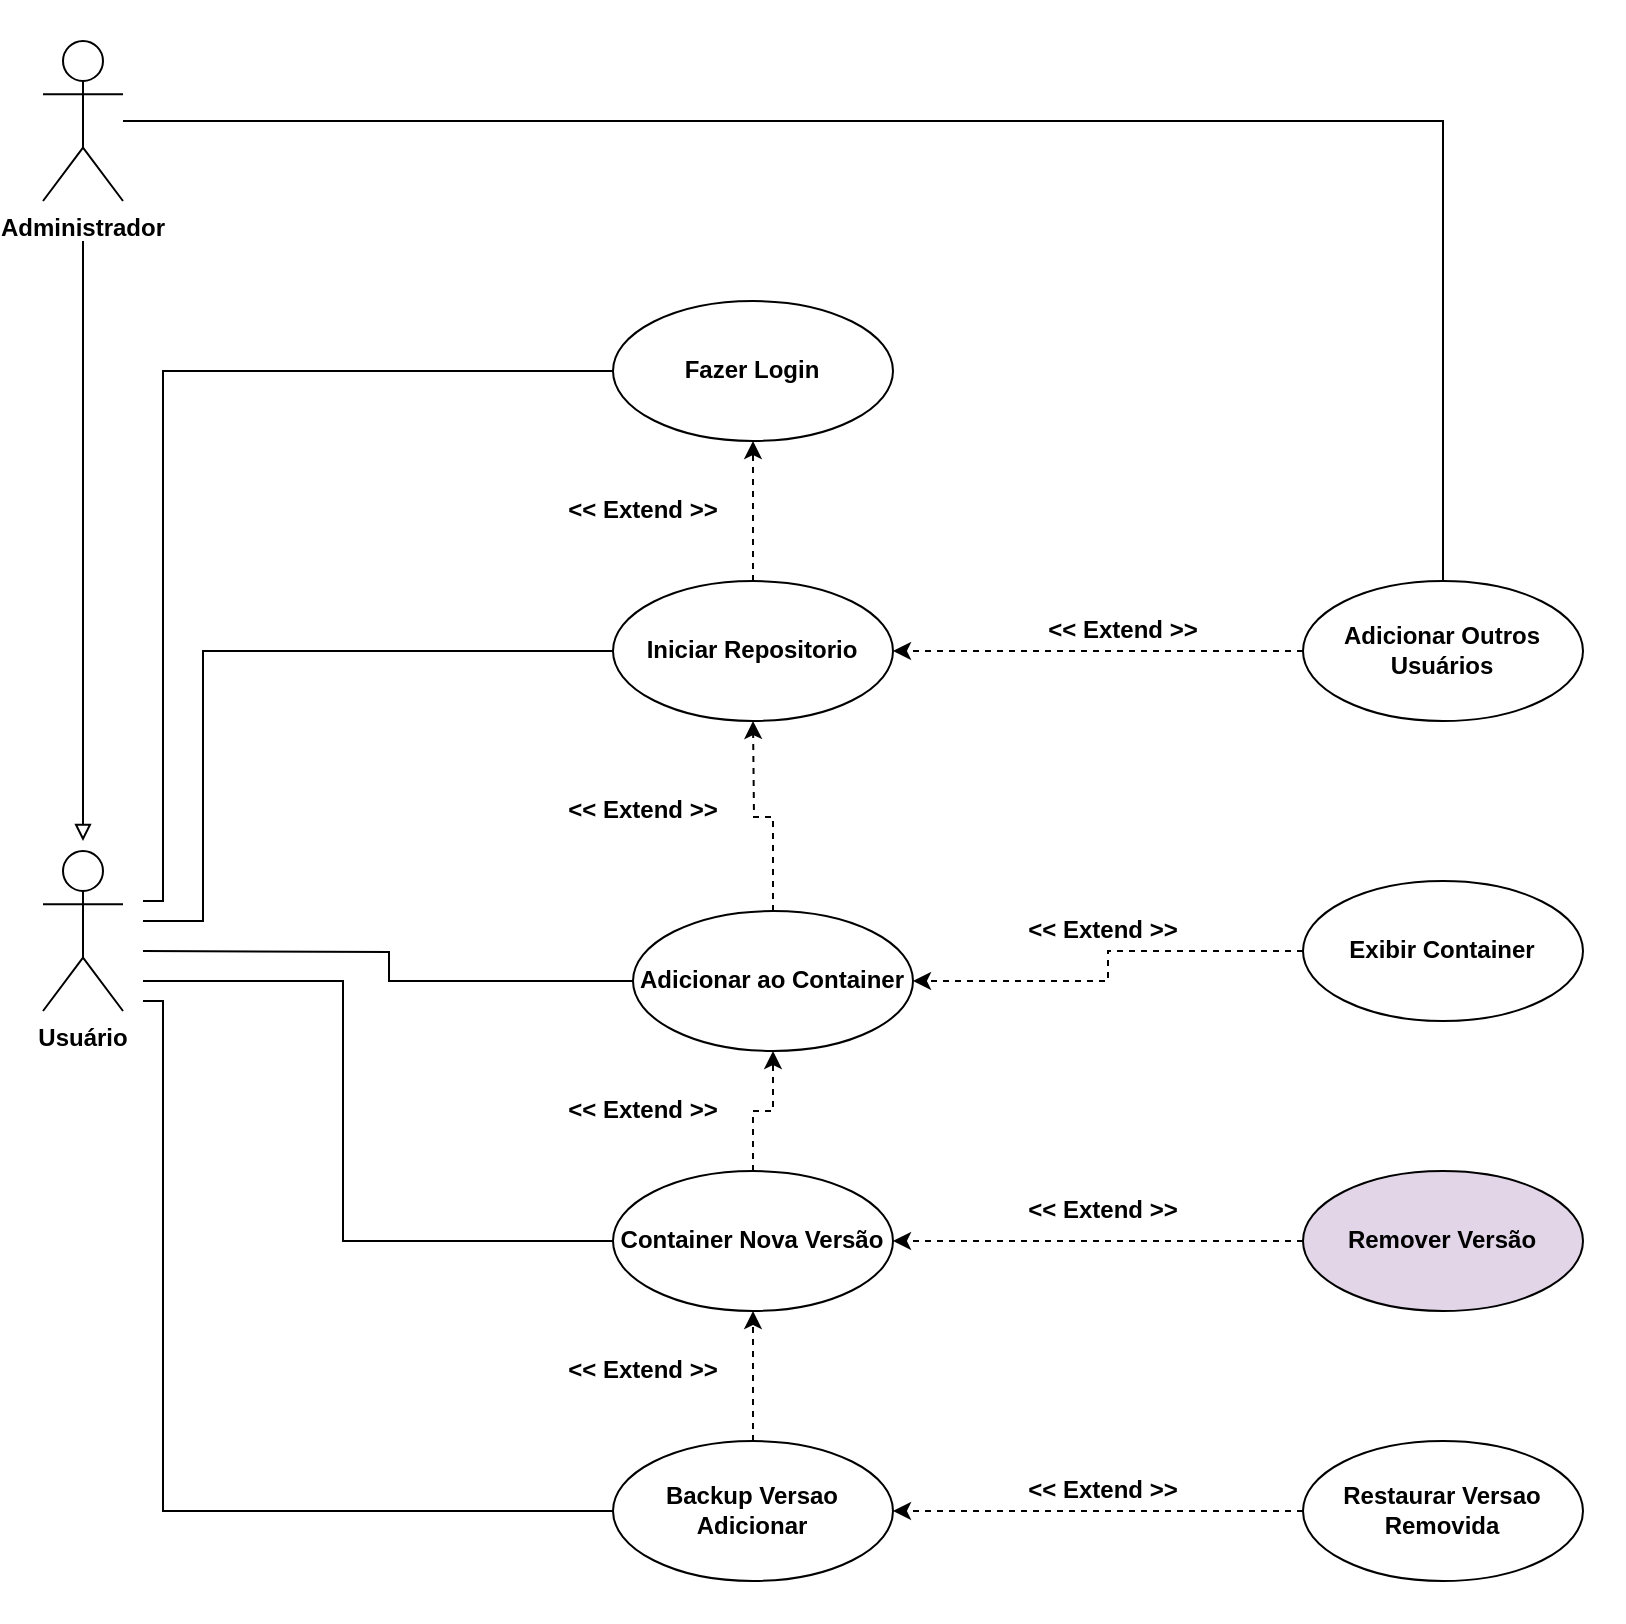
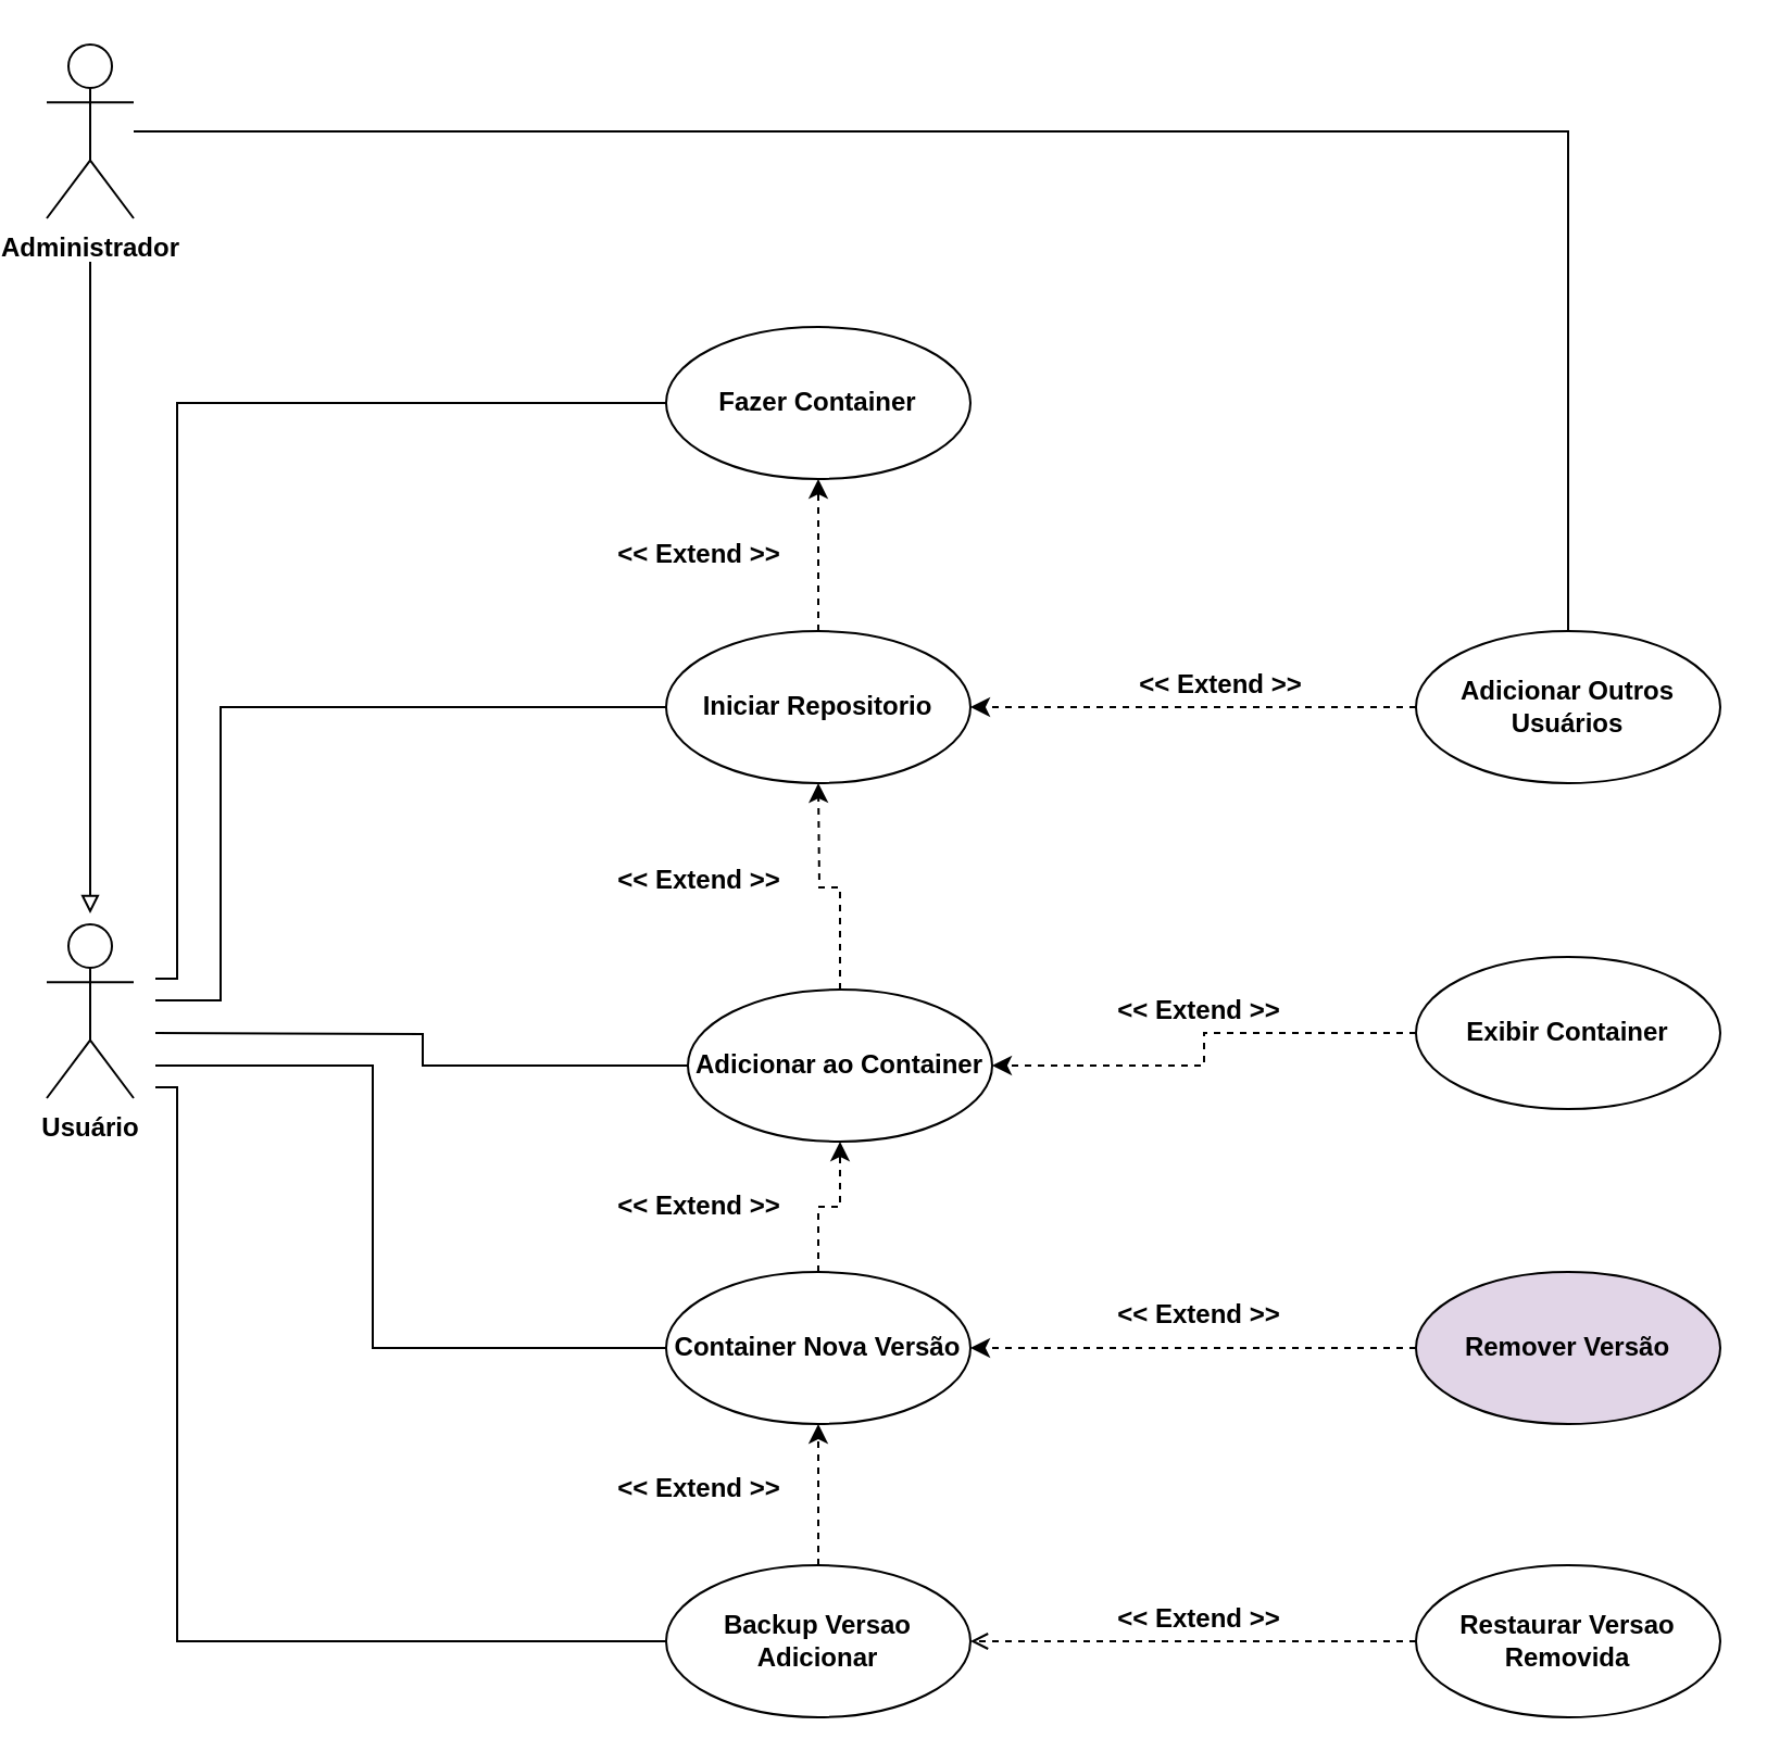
  <mxCell id="0" />
  <mxCell id="1" parent="0" />
  <mxCell id="2" style="edgeStyle=orthogonalEdgeStyle;rounded=0;orthogonalLoop=1;jettySize=auto;html=1;entryX=0;entryY=0.5;entryDx=0;entryDy=0;endArrow=none;endFill=0;" parent="1" target="8" edge="1"><mxGeometry relative="1" as="geometry"><mxPoint x="70" y="475" as="sourcePoint" /></mxGeometry></mxCell>
  <mxCell id="3" style="edgeStyle=orthogonalEdgeStyle;rounded=0;orthogonalLoop=1;jettySize=auto;html=1;entryX=0;entryY=0.5;entryDx=0;entryDy=0;endArrow=none;endFill=0;" parent="1" target="16" edge="1"><mxGeometry relative="1" as="geometry"><Array as="points"><mxPoint x="170" y="490" /><mxPoint x="170" y="620" /></Array><mxPoint x="70" y="490" as="sourcePoint" /></mxGeometry></mxCell>
  <mxCell id="4" style="edgeStyle=orthogonalEdgeStyle;rounded=0;orthogonalLoop=1;jettySize=auto;html=1;entryX=0;entryY=0.5;entryDx=0;entryDy=0;endArrow=none;endFill=0;" parent="1" target="10" edge="1"><mxGeometry relative="1" as="geometry"><Array as="points"><mxPoint x="70" y="460" /><mxPoint x="100" y="460" /><mxPoint x="100" y="325" /></Array><mxPoint x="70" y="460" as="sourcePoint" /></mxGeometry></mxCell>
  <mxCell id="5" style="edgeStyle=orthogonalEdgeStyle;rounded=0;orthogonalLoop=1;jettySize=auto;html=1;entryX=0;entryY=0.5;entryDx=0;entryDy=0;endArrow=none;endFill=0;" parent="1" target="25" edge="1"><mxGeometry relative="1" as="geometry"><Array as="points"><mxPoint x="80" y="755" /></Array><mxPoint x="70" y="500" as="sourcePoint" /></mxGeometry></mxCell>
  <mxCell id="6" value="&lt;b&gt;Usuário&lt;/b&gt;" style="shape=umlActor;verticalLabelPosition=bottom;verticalAlign=top;html=1;outlineConnect=0;" parent="1" vertex="1"><mxGeometry x="20" y="425" width="40" height="80" as="geometry" /></mxCell>
  <mxCell id="7" style="edgeStyle=orthogonalEdgeStyle;rounded=0;orthogonalLoop=1;jettySize=auto;html=1;exitX=0.5;exitY=0;exitDx=0;exitDy=0;entryX=0.5;entryY=1;entryDx=0;entryDy=0;dashed=1;" parent="1" source="8" edge="1"><mxGeometry relative="1" as="geometry"><mxPoint x="375" y="360" as="targetPoint" /></mxGeometry></mxCell>
  <mxCell id="8" value="&lt;b&gt;Adicionar ao Container&lt;/b&gt;" style="ellipse;whiteSpace=wrap;html=1;" parent="1" vertex="1"><mxGeometry x="315" y="455" width="140" height="70" as="geometry" /></mxCell>
  <mxCell id="9" style="edgeStyle=orthogonalEdgeStyle;rounded=0;orthogonalLoop=1;jettySize=auto;html=1;exitX=0.5;exitY=0;exitDx=0;exitDy=0;entryX=0.5;entryY=1;entryDx=0;entryDy=0;dashed=1;" parent="1" source="10" target="12" edge="1"><mxGeometry relative="1" as="geometry" /></mxCell>
  <mxCell id="10" value="&lt;b&gt;Iniciar Repositorio&lt;/b&gt;" style="ellipse;whiteSpace=wrap;html=1;" parent="1" vertex="1"><mxGeometry x="305" y="290" width="140" height="70" as="geometry" /></mxCell>
  <mxCell id="11" style="edgeStyle=orthogonalEdgeStyle;rounded=0;orthogonalLoop=1;jettySize=auto;html=1;exitX=0;exitY=0.5;exitDx=0;exitDy=0;endArrow=none;endFill=0;" parent="1" source="12" edge="1"><mxGeometry relative="1" as="geometry"><mxPoint x="70" y="450" as="targetPoint" /><Array as="points"><mxPoint x="80" y="185" /><mxPoint x="80" y="450" /><mxPoint x="70" y="450" /></Array></mxGeometry></mxCell>
- <mxCell id="12" value="&lt;b&gt;Fazer Login&lt;/b&gt;" style="ellipse;whiteSpace=wrap;html=1;" parent="1" vertex="1"><mxGeometry x="305" y="150" width="140" height="70" as="geometry" /></mxCell>
+ <mxCell id="12" value="&lt;b&gt;Fazer Container&lt;/b&gt;" style="ellipse;whiteSpace=wrap;html=1;" parent="1" vertex="1"><mxGeometry x="305" y="150" width="140" height="70" as="geometry" /></mxCell>
  <mxCell id="13" value="&lt;b&gt;&amp;lt;&amp;lt; Extend &amp;gt;&amp;gt;&lt;/b&gt;" style="text;html=1;align=center;verticalAlign=middle;resizable=0;points=[];autosize=1;strokeColor=none;fillColor=none;" parent="1" vertex="1"><mxGeometry x="270" y="240" width="100" height="30" as="geometry" /></mxCell>
  <mxCell id="14" value="&lt;b&gt;&amp;lt;&amp;lt; Extend &amp;gt;&amp;gt;&lt;/b&gt;" style="text;html=1;align=center;verticalAlign=middle;resizable=0;points=[];autosize=1;strokeColor=none;fillColor=none;" parent="1" vertex="1"><mxGeometry x="270" y="390" width="100" height="30" as="geometry" /></mxCell>
  <mxCell id="15" style="edgeStyle=orthogonalEdgeStyle;rounded=0;orthogonalLoop=1;jettySize=auto;html=1;exitX=0.5;exitY=0;exitDx=0;exitDy=0;entryX=0.5;entryY=1;entryDx=0;entryDy=0;dashed=1;" parent="1" source="16" target="8" edge="1"><mxGeometry relative="1" as="geometry" /></mxCell>
  <mxCell id="16" value="&lt;b&gt;Container Nova Versão&lt;/b&gt;" style="ellipse;whiteSpace=wrap;html=1;" parent="1" vertex="1"><mxGeometry x="305" y="585" width="140" height="70" as="geometry" /></mxCell>
  <mxCell id="17" value="&lt;b&gt;&amp;lt;&amp;lt; Extend &amp;gt;&amp;gt;&lt;/b&gt;" style="text;html=1;align=center;verticalAlign=middle;resizable=0;points=[];autosize=1;strokeColor=none;fillColor=none;" parent="1" vertex="1"><mxGeometry x="270" y="540" width="100" height="30" as="geometry" /></mxCell>
  <mxCell id="18" style="edgeStyle=orthogonalEdgeStyle;rounded=0;orthogonalLoop=1;jettySize=auto;html=1;exitX=0;exitY=0.5;exitDx=0;exitDy=0;dashed=1;" parent="1" source="19" target="16" edge="1"><mxGeometry relative="1" as="geometry" /></mxCell>
  <mxCell id="19" value="&lt;b&gt;Remover Versão&lt;/b&gt;" style="ellipse;whiteSpace=wrap;html=1;fillColor=#e1d5e7;" parent="1" vertex="1"><mxGeometry x="650" y="585" width="140" height="70" as="geometry" /></mxCell>
  <mxCell id="20" value="&lt;b&gt;&amp;lt;&amp;lt; Extend &amp;gt;&amp;gt;&lt;/b&gt;" style="text;html=1;align=center;verticalAlign=middle;resizable=0;points=[];autosize=1;strokeColor=none;fillColor=none;" parent="1" vertex="1"><mxGeometry x="500" y="590" width="100" height="30" as="geometry" /></mxCell>
  <mxCell id="21" style="edgeStyle=orthogonalEdgeStyle;rounded=0;orthogonalLoop=1;jettySize=auto;html=1;exitX=0;exitY=0.5;exitDx=0;exitDy=0;entryX=1;entryY=0.5;entryDx=0;entryDy=0;dashed=1;" parent="1" source="22" target="8" edge="1"><mxGeometry relative="1" as="geometry" /></mxCell>
  <mxCell id="22" value="&lt;b&gt;Exibir Container&lt;/b&gt;" style="ellipse;whiteSpace=wrap;html=1;" parent="1" vertex="1"><mxGeometry x="650" y="440" width="140" height="70" as="geometry" /></mxCell>
  <mxCell id="23" value="&lt;b&gt;&amp;lt;&amp;lt; Extend &amp;gt;&amp;gt;&lt;/b&gt;" style="text;html=1;align=center;verticalAlign=middle;resizable=0;points=[];autosize=1;strokeColor=none;fillColor=none;" parent="1" vertex="1"><mxGeometry x="500" y="450" width="100" height="30" as="geometry" /></mxCell>
  <mxCell id="24" style="edgeStyle=orthogonalEdgeStyle;rounded=0;orthogonalLoop=1;jettySize=auto;html=1;exitX=0.5;exitY=0;exitDx=0;exitDy=0;entryX=0.5;entryY=1;entryDx=0;entryDy=0;dashed=1;" parent="1" source="25" target="16" edge="1"><mxGeometry relative="1" as="geometry" /></mxCell>
  <mxCell id="25" value="&lt;b&gt;Backup Versao Adicionar&lt;/b&gt;" style="ellipse;whiteSpace=wrap;html=1;" parent="1" vertex="1"><mxGeometry x="305" y="720" width="140" height="70" as="geometry" /></mxCell>
  <mxCell id="26" value="&lt;b&gt;&amp;lt;&amp;lt; Extend &amp;gt;&amp;gt;&lt;/b&gt;" style="text;html=1;align=center;verticalAlign=middle;resizable=0;points=[];autosize=1;strokeColor=none;fillColor=none;" parent="1" vertex="1"><mxGeometry x="270" y="670" width="100" height="30" as="geometry" /></mxCell>
- <mxCell id="27" style="edgeStyle=orthogonalEdgeStyle;rounded=0;orthogonalLoop=1;jettySize=auto;html=1;exitX=0;exitY=0.5;exitDx=0;exitDy=0;entryX=1;entryY=0.5;entryDx=0;entryDy=0;dashed=1;" parent="1" source="28" target="25" edge="1"><mxGeometry relative="1" as="geometry" /></mxCell>
+ <mxCell id="27" style="edgeStyle=orthogonalEdgeStyle;rounded=0;orthogonalLoop=1;jettySize=auto;html=1;exitX=0;exitY=0.5;exitDx=0;exitDy=0;entryX=1;entryY=0.5;entryDx=0;entryDy=0;dashed=1;endArrow=open;" parent="1" source="28" target="25" edge="1"><mxGeometry relative="1" as="geometry" /></mxCell>
  <mxCell id="28" value="&lt;b&gt;Restaurar Versao Removida&lt;/b&gt;" style="ellipse;whiteSpace=wrap;html=1;" parent="1" vertex="1"><mxGeometry x="650" y="720" width="140" height="70" as="geometry" /></mxCell>
  <mxCell id="29" value="&lt;b&gt;&amp;lt;&amp;lt; Extend &amp;gt;&amp;gt;&lt;/b&gt;" style="text;html=1;align=center;verticalAlign=middle;resizable=0;points=[];autosize=1;strokeColor=none;fillColor=none;" parent="1" vertex="1"><mxGeometry x="500" y="730" width="100" height="30" as="geometry" /></mxCell>
  <mxCell id="30" style="edgeStyle=orthogonalEdgeStyle;rounded=0;orthogonalLoop=1;jettySize=auto;html=1;exitX=0;exitY=0.5;exitDx=0;exitDy=0;entryX=1;entryY=0.5;entryDx=0;entryDy=0;dashed=1;" parent="1" source="31" target="10" edge="1"><mxGeometry relative="1" as="geometry" /></mxCell>
  <mxCell id="31" value="&lt;b&gt;Adicionar Outros Usuários&lt;/b&gt;" style="ellipse;whiteSpace=wrap;html=1;" parent="1" vertex="1"><mxGeometry x="650" y="290" width="140" height="70" as="geometry" /></mxCell>
  <mxCell id="32" value="&lt;b&gt;&amp;lt;&amp;lt; Extend &amp;gt;&amp;gt;&lt;/b&gt;" style="text;html=1;align=center;verticalAlign=middle;resizable=0;points=[];autosize=1;strokeColor=none;fillColor=none;" parent="1" vertex="1"><mxGeometry x="510" y="300" width="100" height="30" as="geometry" /></mxCell>
  <mxCell id="33" style="edgeStyle=orthogonalEdgeStyle;rounded=0;orthogonalLoop=1;jettySize=auto;html=1;endArrow=block;endFill=0;" parent="1" edge="1"><mxGeometry relative="1" as="geometry"><mxPoint x="40" y="420" as="targetPoint" /><mxPoint x="40" y="120" as="sourcePoint" /></mxGeometry></mxCell>
  <mxCell id="34" style="edgeStyle=orthogonalEdgeStyle;rounded=0;orthogonalLoop=1;jettySize=auto;html=1;entryX=0.5;entryY=0;entryDx=0;entryDy=0;endArrow=none;endFill=0;" parent="1" source="35" target="31" edge="1"><mxGeometry relative="1" as="geometry" /></mxCell>
  <mxCell id="35" value="&lt;b&gt;Administrador&lt;/b&gt;" style="shape=umlActor;verticalLabelPosition=bottom;verticalAlign=top;html=1;outlineConnect=0;" parent="1" vertex="1"><mxGeometry x="20" y="20" width="40" height="80" as="geometry" /></mxCell>
